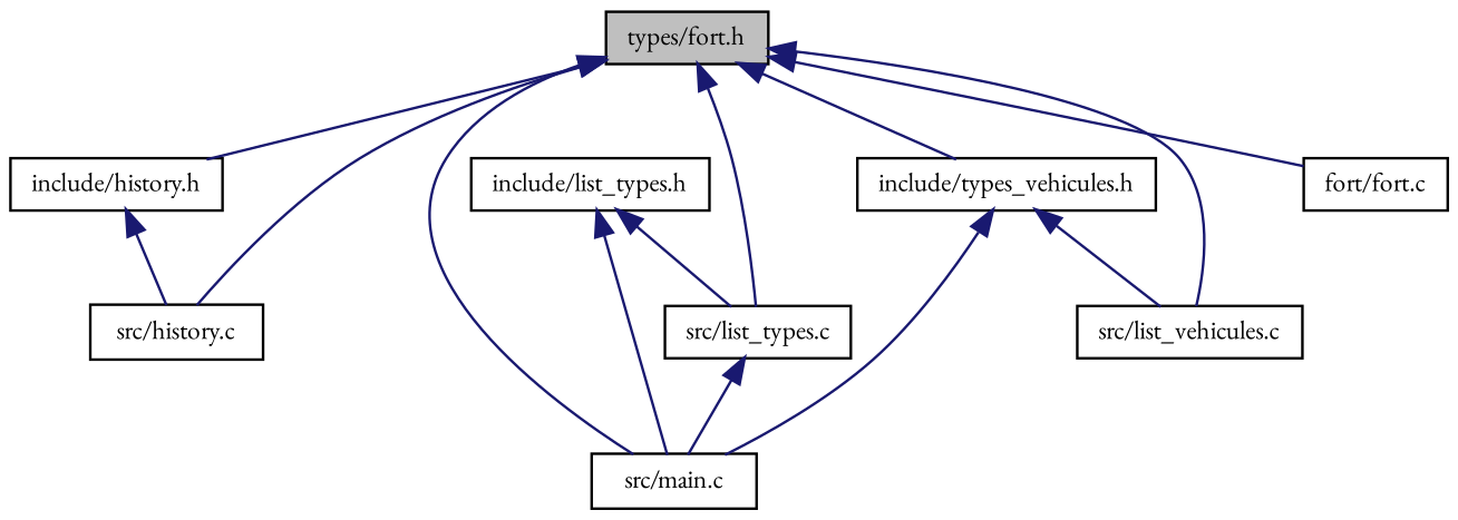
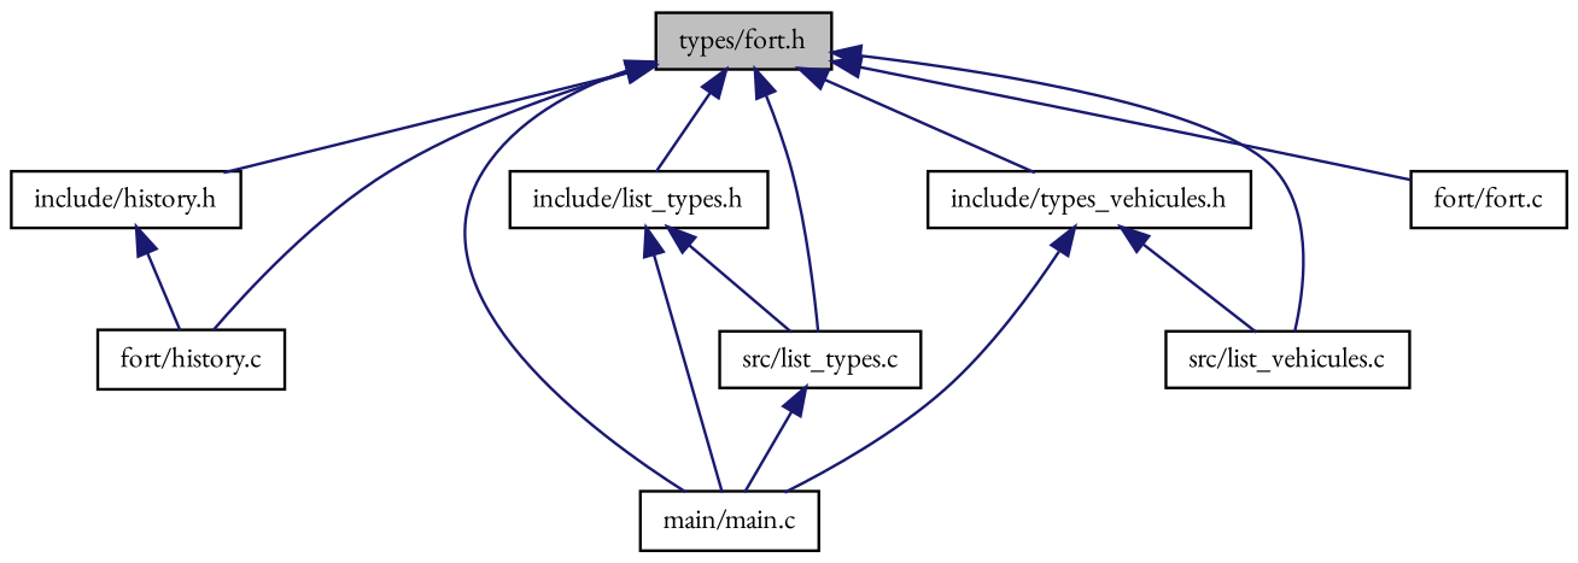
  digraph {
    fontname="EB Garamond"
    node [color=black fillcolor=white fontname="EB Garamond" fontsize=10 shape=record style=filled]
    edge [color=midnightblue dir=back fontname="EB Garamond" fontsize=10 labelfontname=Helvetica labelfontsize=10 style=solid]
    n1 [fillcolor=grey75 fontcolor=black height=0.2 label="types/fort.h" width=0.4]
    n2 [height=0.2 label="include/history.h" width=0.4]
-   n3 [height=0.2 label="src/history.c" width=0.4]
-   n4 [height=0.2 label="src/main.c" width=0.4]
+   n3 [height=0.2 label="fort/history.c" width=0.4]
+   n4 [height=0.2 label="main/main.c" width=0.4]
    n5 [height=0.2 label="include/list_types.h" width=0.4]
    n6 [height=0.2 label="src/list_types.c" width=0.4]
    n7 [height=0.2 label="include/types_vehicules.h" width=0.4]
    n8 [height=0.2 label="src/list_vehicules.c" width=0.4]
    n9 [height=0.2 label="fort/fort.c" width=0.4]
    n1 -> n2
    n1 -> n3
    n1 -> n4
+   n1 -> n5
    n1 -> n6
    n1 -> n7
    n1 -> n8
    n1 -> n9
    n2 -> n3
    n5 -> n4
    n5 -> n6
    n6 -> n4
    n7 -> n4
    n7 -> n8
  }
